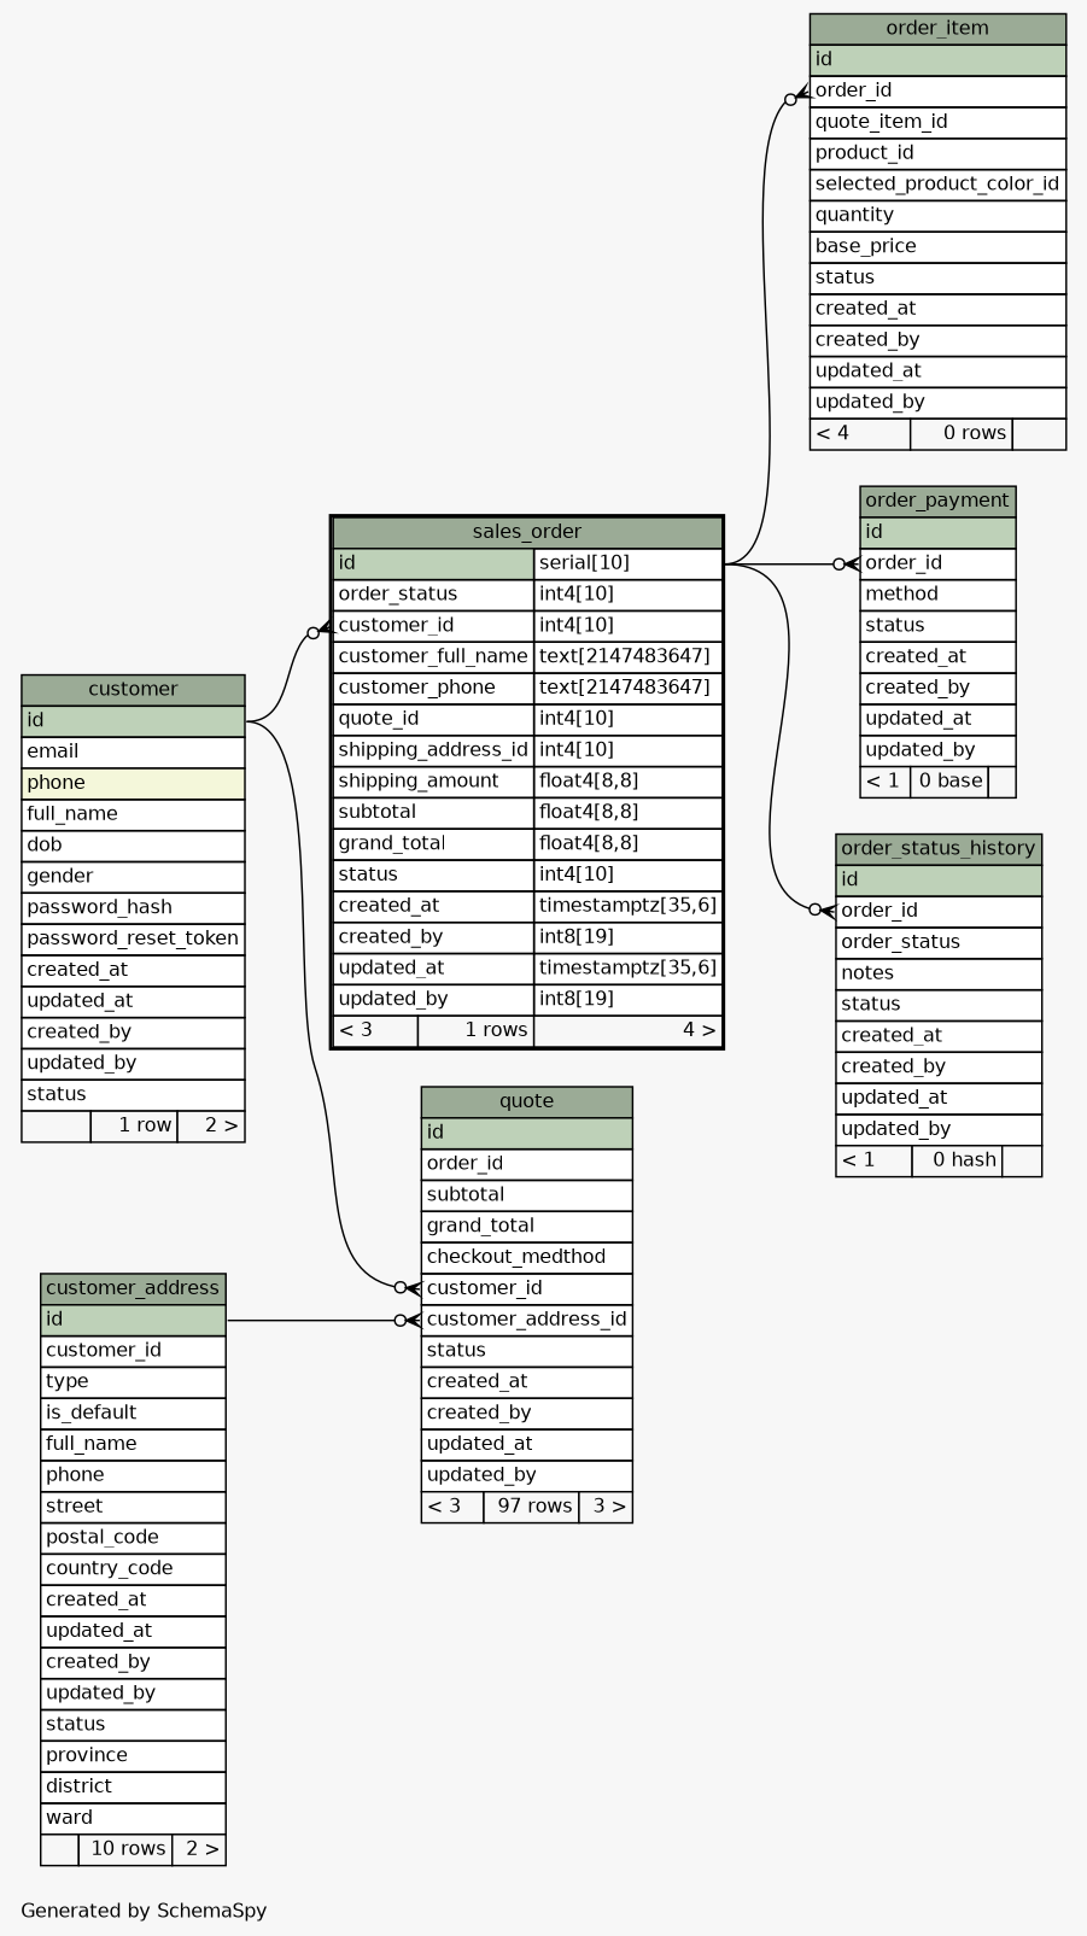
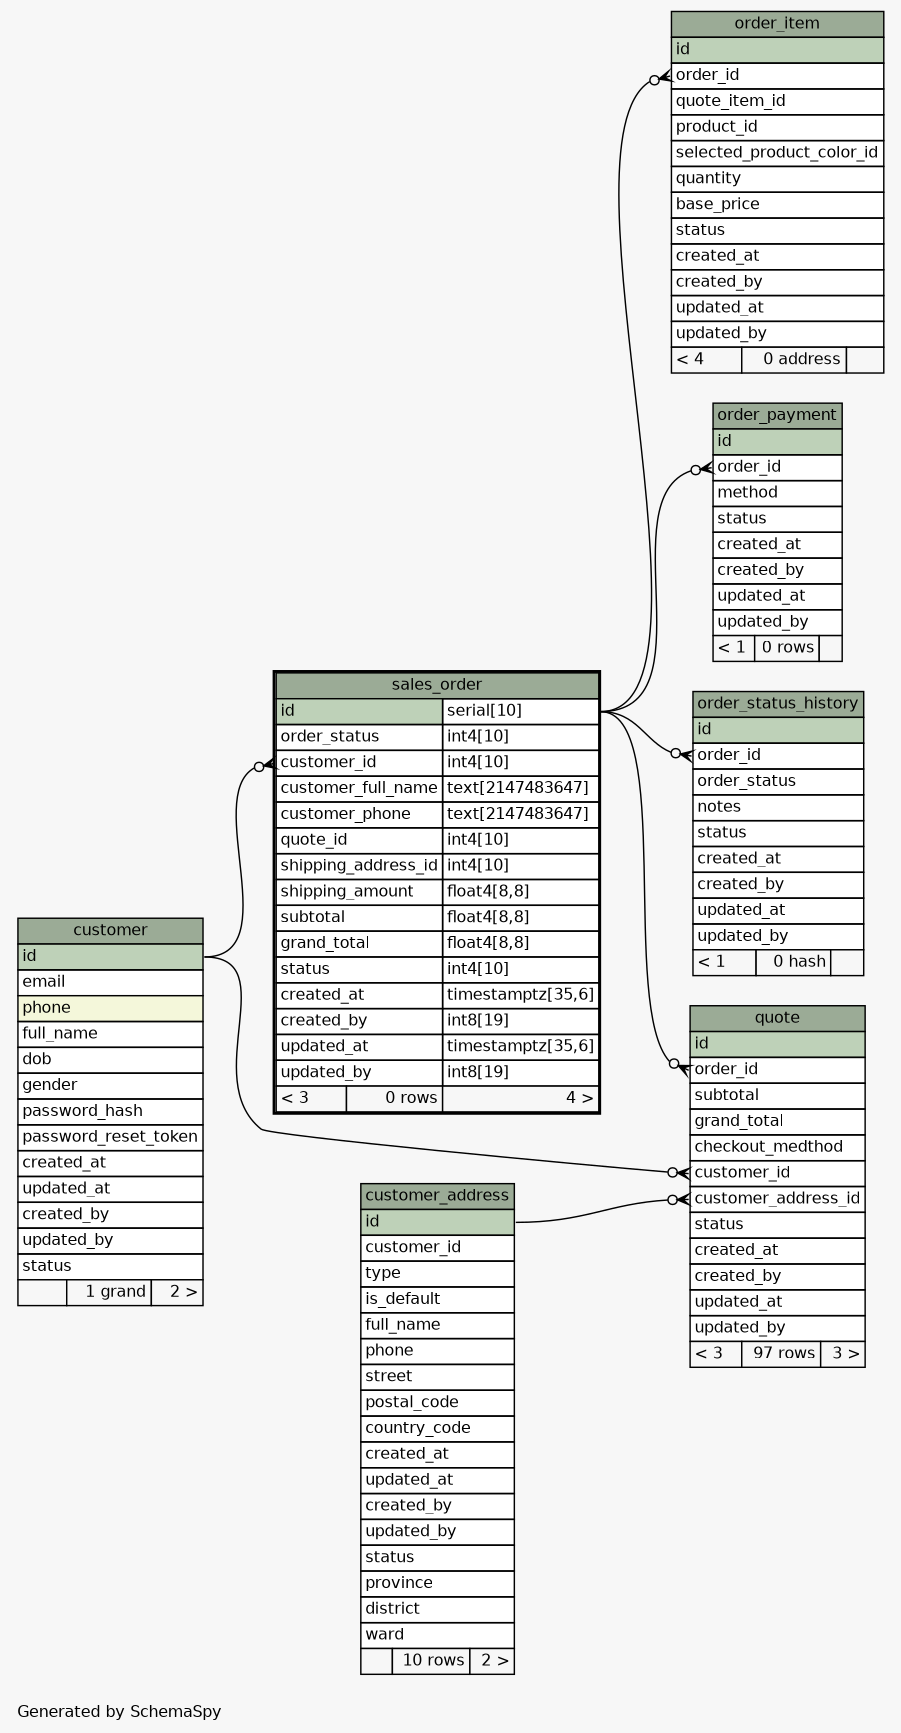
  digraph {
    bgcolor="#f7f7f7"
    fontname=Helvetica
    fontsize=11
    label="\nGenerated by SchemaSpy"
    labeljust=l
    nodesep=0.18
    rankdir=RL
    ranksep=0.46
    node [fontname=Helvetica fontsize=11 shape=plaintext]
    edge [arrowhead=none arrowsize=0.8 arrowtail=crowodot dir=back headport="id.type:e" tailport="order_id:w"]
-   n1 [label=<     <TABLE BORDER="0" CELLBORDER="1" CELLSPACING="0" BGCOLOR="#ffffff">       <TR><TD COLSPAN="3" BGCOLOR="#9bab96" ALIGN="CENTER">order_item</TD></TR>       <TR><TD PORT="id" COLSPAN="3" BGCOLOR="#bed1b8" ALIGN="LEFT">id</TD></TR>       <TR><TD PORT="order_id" COLSPAN="3" ALIGN="LEFT">order_id</TD></TR>       <TR><TD PORT="quote_item_id" COLSPAN="3" ALIGN="LEFT">quote_item_id</TD></TR>       <TR><TD PORT="product_id" COLSPAN="3" ALIGN="LEFT">product_id</TD></TR>       <TR><TD PORT="selected_product_color_id" COLSPAN="3" ALIGN="LEFT">selected_product_color_id</TD></TR>       <TR><TD PORT="quantity" COLSPAN="3" ALIGN="LEFT">quantity</TD></TR>       <TR><TD PORT="base_price" COLSPAN="3" ALIGN="LEFT">base_price</TD></TR>       <TR><TD PORT="status" COLSPAN="3" ALIGN="LEFT">status</TD></TR>       <TR><TD PORT="created_at" COLSPAN="3" ALIGN="LEFT">created_at</TD></TR>       <TR><TD PORT="created_by" COLSPAN="3" ALIGN="LEFT">created_by</TD></TR>       <TR><TD PORT="updated_at" COLSPAN="3" ALIGN="LEFT">updated_at</TD></TR>       <TR><TD PORT="updated_by" COLSPAN="3" ALIGN="LEFT">updated_by</TD></TR>       <TR><TD ALIGN="LEFT" BGCOLOR="#f7f7f7">&lt; 4</TD><TD ALIGN="RIGHT" BGCOLOR="#f7f7f7">0 rows</TD><TD ALIGN="RIGHT" BGCOLOR="#f7f7f7">  </TD></TR>     </TABLE>>]
-   n2 [label=<     <TABLE BORDER="2" CELLBORDER="1" CELLSPACING="0" BGCOLOR="#ffffff">       <TR><TD COLSPAN="3" BGCOLOR="#9bab96" ALIGN="CENTER">sales_order</TD></TR>       <TR><TD PORT="id" COLSPAN="2" BGCOLOR="#bed1b8" ALIGN="LEFT">id</TD><TD PORT="id.type" ALIGN="LEFT">serial[10]</TD></TR>       <TR><TD PORT="order_status" COLSPAN="2" ALIGN="LEFT">order_status</TD><TD PORT="order_status.type" ALIGN="LEFT">int4[10]</TD></TR>       <TR><TD PORT="customer_id" COLSPAN="2" ALIGN="LEFT">customer_id</TD><TD PORT="customer_id.type" ALIGN="LEFT">int4[10]</TD></TR>       <TR><TD PORT="customer_full_name" COLSPAN="2" ALIGN="LEFT">customer_full_name</TD><TD PORT="customer_full_name.type" ALIGN="LEFT">text[2147483647]</TD></TR>       <TR><TD PORT="customer_phone" COLSPAN="2" ALIGN="LEFT">customer_phone</TD><TD PORT="customer_phone.type" ALIGN="LEFT">text[2147483647]</TD></TR>       <TR><TD PORT="quote_id" COLSPAN="2" ALIGN="LEFT">quote_id</TD><TD PORT="quote_id.type" ALIGN="LEFT">int4[10]</TD></TR>       <TR><TD PORT="shipping_address_id" COLSPAN="2" ALIGN="LEFT">shipping_address_id</TD><TD PORT="shipping_address_id.type" ALIGN="LEFT">int4[10]</TD></TR>       <TR><TD PORT="shipping_amount" COLSPAN="2" ALIGN="LEFT">shipping_amount</TD><TD PORT="shipping_amount.type" ALIGN="LEFT">float4[8,8]</TD></TR>       <TR><TD PORT="subtotal" COLSPAN="2" ALIGN="LEFT">subtotal</TD><TD PORT="subtotal.type" ALIGN="LEFT">float4[8,8]</TD></TR>       <TR><TD PORT="grand_total" COLSPAN="2" ALIGN="LEFT">grand_total</TD><TD PORT="grand_total.type" ALIGN="LEFT">float4[8,8]</TD></TR>       <TR><TD PORT="status" COLSPAN="2" ALIGN="LEFT">status</TD><TD PORT="status.type" ALIGN="LEFT">int4[10]</TD></TR>       <TR><TD PORT="created_at" COLSPAN="2" ALIGN="LEFT">created_at</TD><TD PORT="created_at.type" ALIGN="LEFT">timestamptz[35,6]</TD></TR>       <TR><TD PORT="created_by" COLSPAN="2" ALIGN="LEFT">created_by</TD><TD PORT="created_by.type" ALIGN="LEFT">int8[19]</TD></TR>       <TR><TD PORT="updated_at" COLSPAN="2" ALIGN="LEFT">updated_at</TD><TD PORT="updated_at.type" ALIGN="LEFT">timestamptz[35,6]</TD></TR>       <TR><TD PORT="updated_by" COLSPAN="2" ALIGN="LEFT">updated_by</TD><TD PORT="updated_by.type" ALIGN="LEFT">int8[19]</TD></TR>       <TR><TD ALIGN="LEFT" BGCOLOR="#f7f7f7">&lt; 3</TD><TD ALIGN="RIGHT" BGCOLOR="#f7f7f7">1 rows</TD><TD ALIGN="RIGHT" BGCOLOR="#f7f7f7">4 &gt;</TD></TR>     </TABLE>>]
-   n3 [label=<     <TABLE BORDER="0" CELLBORDER="1" CELLSPACING="0" BGCOLOR="#ffffff">       <TR><TD COLSPAN="3" BGCOLOR="#9bab96" ALIGN="CENTER">customer</TD></TR>       <TR><TD PORT="id" COLSPAN="3" BGCOLOR="#bed1b8" ALIGN="LEFT">id</TD></TR>       <TR><TD PORT="email" COLSPAN="3" ALIGN="LEFT">email</TD></TR>       <TR><TD PORT="phone" COLSPAN="3" BGCOLOR="#f4f7da" ALIGN="LEFT">phone</TD></TR>       <TR><TD PORT="full_name" COLSPAN="3" ALIGN="LEFT">full_name</TD></TR>       <TR><TD PORT="dob" COLSPAN="3" ALIGN="LEFT">dob</TD></TR>       <TR><TD PORT="gender" COLSPAN="3" ALIGN="LEFT">gender</TD></TR>       <TR><TD PORT="password_hash" COLSPAN="3" ALIGN="LEFT">password_hash</TD></TR>       <TR><TD PORT="password_reset_token" COLSPAN="3" ALIGN="LEFT">password_reset_token</TD></TR>       <TR><TD PORT="created_at" COLSPAN="3" ALIGN="LEFT">created_at</TD></TR>       <TR><TD PORT="updated_at" COLSPAN="3" ALIGN="LEFT">updated_at</TD></TR>       <TR><TD PORT="created_by" COLSPAN="3" ALIGN="LEFT">created_by</TD></TR>       <TR><TD PORT="updated_by" COLSPAN="3" ALIGN="LEFT">updated_by</TD></TR>       <TR><TD PORT="status" COLSPAN="3" ALIGN="LEFT">status</TD></TR>       <TR><TD ALIGN="LEFT" BGCOLOR="#f7f7f7">  </TD><TD ALIGN="RIGHT" BGCOLOR="#f7f7f7">1 row</TD><TD ALIGN="RIGHT" BGCOLOR="#f7f7f7">2 &gt;</TD></TR>     </TABLE>>]
+   n1 [label=<     <TABLE BORDER="0" CELLBORDER="1" CELLSPACING="0" BGCOLOR="#ffffff">       <TR><TD COLSPAN="3" BGCOLOR="#9bab96" ALIGN="CENTER">order_item</TD></TR>       <TR><TD PORT="id" COLSPAN="3" BGCOLOR="#bed1b8" ALIGN="LEFT">id</TD></TR>       <TR><TD PORT="order_id" COLSPAN="3" ALIGN="LEFT">order_id</TD></TR>       <TR><TD PORT="quote_item_id" COLSPAN="3" ALIGN="LEFT">quote_item_id</TD></TR>       <TR><TD PORT="product_id" COLSPAN="3" ALIGN="LEFT">product_id</TD></TR>       <TR><TD PORT="selected_product_color_id" COLSPAN="3" ALIGN="LEFT">selected_product_color_id</TD></TR>       <TR><TD PORT="quantity" COLSPAN="3" ALIGN="LEFT">quantity</TD></TR>       <TR><TD PORT="base_price" COLSPAN="3" ALIGN="LEFT">base_price</TD></TR>       <TR><TD PORT="status" COLSPAN="3" ALIGN="LEFT">status</TD></TR>       <TR><TD PORT="created_at" COLSPAN="3" ALIGN="LEFT">created_at</TD></TR>       <TR><TD PORT="created_by" COLSPAN="3" ALIGN="LEFT">created_by</TD></TR>       <TR><TD PORT="updated_at" COLSPAN="3" ALIGN="LEFT">updated_at</TD></TR>       <TR><TD PORT="updated_by" COLSPAN="3" ALIGN="LEFT">updated_by</TD></TR>       <TR><TD ALIGN="LEFT" BGCOLOR="#f7f7f7">&lt; 4</TD><TD ALIGN="RIGHT" BGCOLOR="#f7f7f7">0 address</TD><TD ALIGN="RIGHT" BGCOLOR="#f7f7f7">  </TD></TR>     </TABLE>>]
+   n2 [label=<     <TABLE BORDER="2" CELLBORDER="1" CELLSPACING="0" BGCOLOR="#ffffff">       <TR><TD COLSPAN="3" BGCOLOR="#9bab96" ALIGN="CENTER">sales_order</TD></TR>       <TR><TD PORT="id" COLSPAN="2" BGCOLOR="#bed1b8" ALIGN="LEFT">id</TD><TD PORT="id.type" ALIGN="LEFT">serial[10]</TD></TR>       <TR><TD PORT="order_status" COLSPAN="2" ALIGN="LEFT">order_status</TD><TD PORT="order_status.type" ALIGN="LEFT">int4[10]</TD></TR>       <TR><TD PORT="customer_id" COLSPAN="2" ALIGN="LEFT">customer_id</TD><TD PORT="customer_id.type" ALIGN="LEFT">int4[10]</TD></TR>       <TR><TD PORT="customer_full_name" COLSPAN="2" ALIGN="LEFT">customer_full_name</TD><TD PORT="customer_full_name.type" ALIGN="LEFT">text[2147483647]</TD></TR>       <TR><TD PORT="customer_phone" COLSPAN="2" ALIGN="LEFT">customer_phone</TD><TD PORT="customer_phone.type" ALIGN="LEFT">text[2147483647]</TD></TR>       <TR><TD PORT="quote_id" COLSPAN="2" ALIGN="LEFT">quote_id</TD><TD PORT="quote_id.type" ALIGN="LEFT">int4[10]</TD></TR>       <TR><TD PORT="shipping_address_id" COLSPAN="2" ALIGN="LEFT">shipping_address_id</TD><TD PORT="shipping_address_id.type" ALIGN="LEFT">int4[10]</TD></TR>       <TR><TD PORT="shipping_amount" COLSPAN="2" ALIGN="LEFT">shipping_amount</TD><TD PORT="shipping_amount.type" ALIGN="LEFT">float4[8,8]</TD></TR>       <TR><TD PORT="subtotal" COLSPAN="2" ALIGN="LEFT">subtotal</TD><TD PORT="subtotal.type" ALIGN="LEFT">float4[8,8]</TD></TR>       <TR><TD PORT="grand_total" COLSPAN="2" ALIGN="LEFT">grand_total</TD><TD PORT="grand_total.type" ALIGN="LEFT">float4[8,8]</TD></TR>       <TR><TD PORT="status" COLSPAN="2" ALIGN="LEFT">status</TD><TD PORT="status.type" ALIGN="LEFT">int4[10]</TD></TR>       <TR><TD PORT="created_at" COLSPAN="2" ALIGN="LEFT">created_at</TD><TD PORT="created_at.type" ALIGN="LEFT">timestamptz[35,6]</TD></TR>       <TR><TD PORT="created_by" COLSPAN="2" ALIGN="LEFT">created_by</TD><TD PORT="created_by.type" ALIGN="LEFT">int8[19]</TD></TR>       <TR><TD PORT="updated_at" COLSPAN="2" ALIGN="LEFT">updated_at</TD><TD PORT="updated_at.type" ALIGN="LEFT">timestamptz[35,6]</TD></TR>       <TR><TD PORT="updated_by" COLSPAN="2" ALIGN="LEFT">updated_by</TD><TD PORT="updated_by.type" ALIGN="LEFT">int8[19]</TD></TR>       <TR><TD ALIGN="LEFT" BGCOLOR="#f7f7f7">&lt; 3</TD><TD ALIGN="RIGHT" BGCOLOR="#f7f7f7">0 rows</TD><TD ALIGN="RIGHT" BGCOLOR="#f7f7f7">4 &gt;</TD></TR>     </TABLE>>]
+   n3 [label=<     <TABLE BORDER="0" CELLBORDER="1" CELLSPACING="0" BGCOLOR="#ffffff">       <TR><TD COLSPAN="3" BGCOLOR="#9bab96" ALIGN="CENTER">customer</TD></TR>       <TR><TD PORT="id" COLSPAN="3" BGCOLOR="#bed1b8" ALIGN="LEFT">id</TD></TR>       <TR><TD PORT="email" COLSPAN="3" ALIGN="LEFT">email</TD></TR>       <TR><TD PORT="phone" COLSPAN="3" BGCOLOR="#f4f7da" ALIGN="LEFT">phone</TD></TR>       <TR><TD PORT="full_name" COLSPAN="3" ALIGN="LEFT">full_name</TD></TR>       <TR><TD PORT="dob" COLSPAN="3" ALIGN="LEFT">dob</TD></TR>       <TR><TD PORT="gender" COLSPAN="3" ALIGN="LEFT">gender</TD></TR>       <TR><TD PORT="password_hash" COLSPAN="3" ALIGN="LEFT">password_hash</TD></TR>       <TR><TD PORT="password_reset_token" COLSPAN="3" ALIGN="LEFT">password_reset_token</TD></TR>       <TR><TD PORT="created_at" COLSPAN="3" ALIGN="LEFT">created_at</TD></TR>       <TR><TD PORT="updated_at" COLSPAN="3" ALIGN="LEFT">updated_at</TD></TR>       <TR><TD PORT="created_by" COLSPAN="3" ALIGN="LEFT">created_by</TD></TR>       <TR><TD PORT="updated_by" COLSPAN="3" ALIGN="LEFT">updated_by</TD></TR>       <TR><TD PORT="status" COLSPAN="3" ALIGN="LEFT">status</TD></TR>       <TR><TD ALIGN="LEFT" BGCOLOR="#f7f7f7">  </TD><TD ALIGN="RIGHT" BGCOLOR="#f7f7f7">1 grand</TD><TD ALIGN="RIGHT" BGCOLOR="#f7f7f7">2 &gt;</TD></TR>     </TABLE>>]
    n4 [label=<     <TABLE BORDER="0" CELLBORDER="1" CELLSPACING="0" BGCOLOR="#ffffff">       <TR><TD COLSPAN="3" BGCOLOR="#9bab96" ALIGN="CENTER">quote</TD></TR>       <TR><TD PORT="id" COLSPAN="3" BGCOLOR="#bed1b8" ALIGN="LEFT">id</TD></TR>       <TR><TD PORT="order_id" COLSPAN="3" ALIGN="LEFT">order_id</TD></TR>       <TR><TD PORT="subtotal" COLSPAN="3" ALIGN="LEFT">subtotal</TD></TR>       <TR><TD PORT="grand_total" COLSPAN="3" ALIGN="LEFT">grand_total</TD></TR>       <TR><TD PORT="checkout_medthod" COLSPAN="3" ALIGN="LEFT">checkout_medthod</TD></TR>       <TR><TD PORT="customer_id" COLSPAN="3" ALIGN="LEFT">customer_id</TD></TR>       <TR><TD PORT="customer_address_id" COLSPAN="3" ALIGN="LEFT">customer_address_id</TD></TR>       <TR><TD PORT="status" COLSPAN="3" ALIGN="LEFT">status</TD></TR>       <TR><TD PORT="created_at" COLSPAN="3" ALIGN="LEFT">created_at</TD></TR>       <TR><TD PORT="created_by" COLSPAN="3" ALIGN="LEFT">created_by</TD></TR>       <TR><TD PORT="updated_at" COLSPAN="3" ALIGN="LEFT">updated_at</TD></TR>       <TR><TD PORT="updated_by" COLSPAN="3" ALIGN="LEFT">updated_by</TD></TR>       <TR><TD ALIGN="LEFT" BGCOLOR="#f7f7f7">&lt; 3</TD><TD ALIGN="RIGHT" BGCOLOR="#f7f7f7">97 rows</TD><TD ALIGN="RIGHT" BGCOLOR="#f7f7f7">3 &gt;</TD></TR>     </TABLE>>]
    n5 [label=<     <TABLE BORDER="0" CELLBORDER="1" CELLSPACING="0" BGCOLOR="#ffffff">       <TR><TD COLSPAN="3" BGCOLOR="#9bab96" ALIGN="CENTER">customer_address</TD></TR>       <TR><TD PORT="id" COLSPAN="3" BGCOLOR="#bed1b8" ALIGN="LEFT">id</TD></TR>       <TR><TD PORT="customer_id" COLSPAN="3" ALIGN="LEFT">customer_id</TD></TR>       <TR><TD PORT="type" COLSPAN="3" ALIGN="LEFT">type</TD></TR>       <TR><TD PORT="is_default" COLSPAN="3" ALIGN="LEFT">is_default</TD></TR>       <TR><TD PORT="full_name" COLSPAN="3" ALIGN="LEFT">full_name</TD></TR>       <TR><TD PORT="phone" COLSPAN="3" ALIGN="LEFT">phone</TD></TR>       <TR><TD PORT="street" COLSPAN="3" ALIGN="LEFT">street</TD></TR>       <TR><TD PORT="postal_code" COLSPAN="3" ALIGN="LEFT">postal_code</TD></TR>       <TR><TD PORT="country_code" COLSPAN="3" ALIGN="LEFT">country_code</TD></TR>       <TR><TD PORT="created_at" COLSPAN="3" ALIGN="LEFT">created_at</TD></TR>       <TR><TD PORT="updated_at" COLSPAN="3" ALIGN="LEFT">updated_at</TD></TR>       <TR><TD PORT="created_by" COLSPAN="3" ALIGN="LEFT">created_by</TD></TR>       <TR><TD PORT="updated_by" COLSPAN="3" ALIGN="LEFT">updated_by</TD></TR>       <TR><TD PORT="status" COLSPAN="3" ALIGN="LEFT">status</TD></TR>       <TR><TD PORT="province" COLSPAN="3" ALIGN="LEFT">province</TD></TR>       <TR><TD PORT="district" COLSPAN="3" ALIGN="LEFT">district</TD></TR>       <TR><TD PORT="ward" COLSPAN="3" ALIGN="LEFT">ward</TD></TR>       <TR><TD ALIGN="LEFT" BGCOLOR="#f7f7f7">  </TD><TD ALIGN="RIGHT" BGCOLOR="#f7f7f7">10 rows</TD><TD ALIGN="RIGHT" BGCOLOR="#f7f7f7">2 &gt;</TD></TR>     </TABLE>>]
-   n6 [label=<     <TABLE BORDER="0" CELLBORDER="1" CELLSPACING="0" BGCOLOR="#ffffff">       <TR><TD COLSPAN="3" BGCOLOR="#9bab96" ALIGN="CENTER">order_payment</TD></TR>       <TR><TD PORT="id" COLSPAN="3" BGCOLOR="#bed1b8" ALIGN="LEFT">id</TD></TR>       <TR><TD PORT="order_id" COLSPAN="3" ALIGN="LEFT">order_id</TD></TR>       <TR><TD PORT="method" COLSPAN="3" ALIGN="LEFT">method</TD></TR>       <TR><TD PORT="status" COLSPAN="3" ALIGN="LEFT">status</TD></TR>       <TR><TD PORT="created_at" COLSPAN="3" ALIGN="LEFT">created_at</TD></TR>       <TR><TD PORT="created_by" COLSPAN="3" ALIGN="LEFT">created_by</TD></TR>       <TR><TD PORT="updated_at" COLSPAN="3" ALIGN="LEFT">updated_at</TD></TR>       <TR><TD PORT="updated_by" COLSPAN="3" ALIGN="LEFT">updated_by</TD></TR>       <TR><TD ALIGN="LEFT" BGCOLOR="#f7f7f7">&lt; 1</TD><TD ALIGN="RIGHT" BGCOLOR="#f7f7f7">0 base</TD><TD ALIGN="RIGHT" BGCOLOR="#f7f7f7">  </TD></TR>     </TABLE>>]
+   n6 [label=<     <TABLE BORDER="0" CELLBORDER="1" CELLSPACING="0" BGCOLOR="#ffffff">       <TR><TD COLSPAN="3" BGCOLOR="#9bab96" ALIGN="CENTER">order_payment</TD></TR>       <TR><TD PORT="id" COLSPAN="3" BGCOLOR="#bed1b8" ALIGN="LEFT">id</TD></TR>       <TR><TD PORT="order_id" COLSPAN="3" ALIGN="LEFT">order_id</TD></TR>       <TR><TD PORT="method" COLSPAN="3" ALIGN="LEFT">method</TD></TR>       <TR><TD PORT="status" COLSPAN="3" ALIGN="LEFT">status</TD></TR>       <TR><TD PORT="created_at" COLSPAN="3" ALIGN="LEFT">created_at</TD></TR>       <TR><TD PORT="created_by" COLSPAN="3" ALIGN="LEFT">created_by</TD></TR>       <TR><TD PORT="updated_at" COLSPAN="3" ALIGN="LEFT">updated_at</TD></TR>       <TR><TD PORT="updated_by" COLSPAN="3" ALIGN="LEFT">updated_by</TD></TR>       <TR><TD ALIGN="LEFT" BGCOLOR="#f7f7f7">&lt; 1</TD><TD ALIGN="RIGHT" BGCOLOR="#f7f7f7">0 rows</TD><TD ALIGN="RIGHT" BGCOLOR="#f7f7f7">  </TD></TR>     </TABLE>>]
    n7 [label=<     <TABLE BORDER="0" CELLBORDER="1" CELLSPACING="0" BGCOLOR="#ffffff">       <TR><TD COLSPAN="3" BGCOLOR="#9bab96" ALIGN="CENTER">order_status_history</TD></TR>       <TR><TD PORT="id" COLSPAN="3" BGCOLOR="#bed1b8" ALIGN="LEFT">id</TD></TR>       <TR><TD PORT="order_id" COLSPAN="3" ALIGN="LEFT">order_id</TD></TR>       <TR><TD PORT="order_status" COLSPAN="3" ALIGN="LEFT">order_status</TD></TR>       <TR><TD PORT="notes" COLSPAN="3" ALIGN="LEFT">notes</TD></TR>       <TR><TD PORT="status" COLSPAN="3" ALIGN="LEFT">status</TD></TR>       <TR><TD PORT="created_at" COLSPAN="3" ALIGN="LEFT">created_at</TD></TR>       <TR><TD PORT="created_by" COLSPAN="3" ALIGN="LEFT">created_by</TD></TR>       <TR><TD PORT="updated_at" COLSPAN="3" ALIGN="LEFT">updated_at</TD></TR>       <TR><TD PORT="updated_by" COLSPAN="3" ALIGN="LEFT">updated_by</TD></TR>       <TR><TD ALIGN="LEFT" BGCOLOR="#f7f7f7">&lt; 1</TD><TD ALIGN="RIGHT" BGCOLOR="#f7f7f7">0 hash</TD><TD ALIGN="RIGHT" BGCOLOR="#f7f7f7">  </TD></TR>     </TABLE>>]
    n1 -> n2
    n2 -> n3 [headport="id:e" tailport="customer_id:w"]
+   n4 -> n2
    n4 -> n3 [headport="id:e" tailport="customer_id:w"]
    n4 -> n5 [headport="id:e" tailport="customer_address_id:w"]
    n6 -> n2
    n7 -> n2
  }
